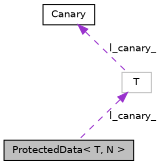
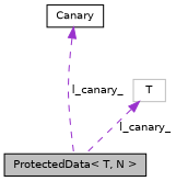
  digraph {
    node [color=black fillcolor=white fontname=Helvetica fontsize=10 shape=record style=filled]
    edge [color=darkorchid3 dir=back fontname=Helvetica fontsize=10 labelfontname=Helvetica labelfontsize=10 style=dashed]
    n1 [fillcolor=grey75 fontcolor=black height=0.2 label="ProtectedData\< T, N \>" width=0.4]
    n2 [height=0.2 label=Canary width=0.4]
    n3 [color=grey75 height=0.2 label=T width=0.4]
-   n2 -> n3 [label=" l_canary_"]
+   n2 -> n1 [label=" l_canary_"]
    n3 -> n1 [label=" l_canary_"]
  }
